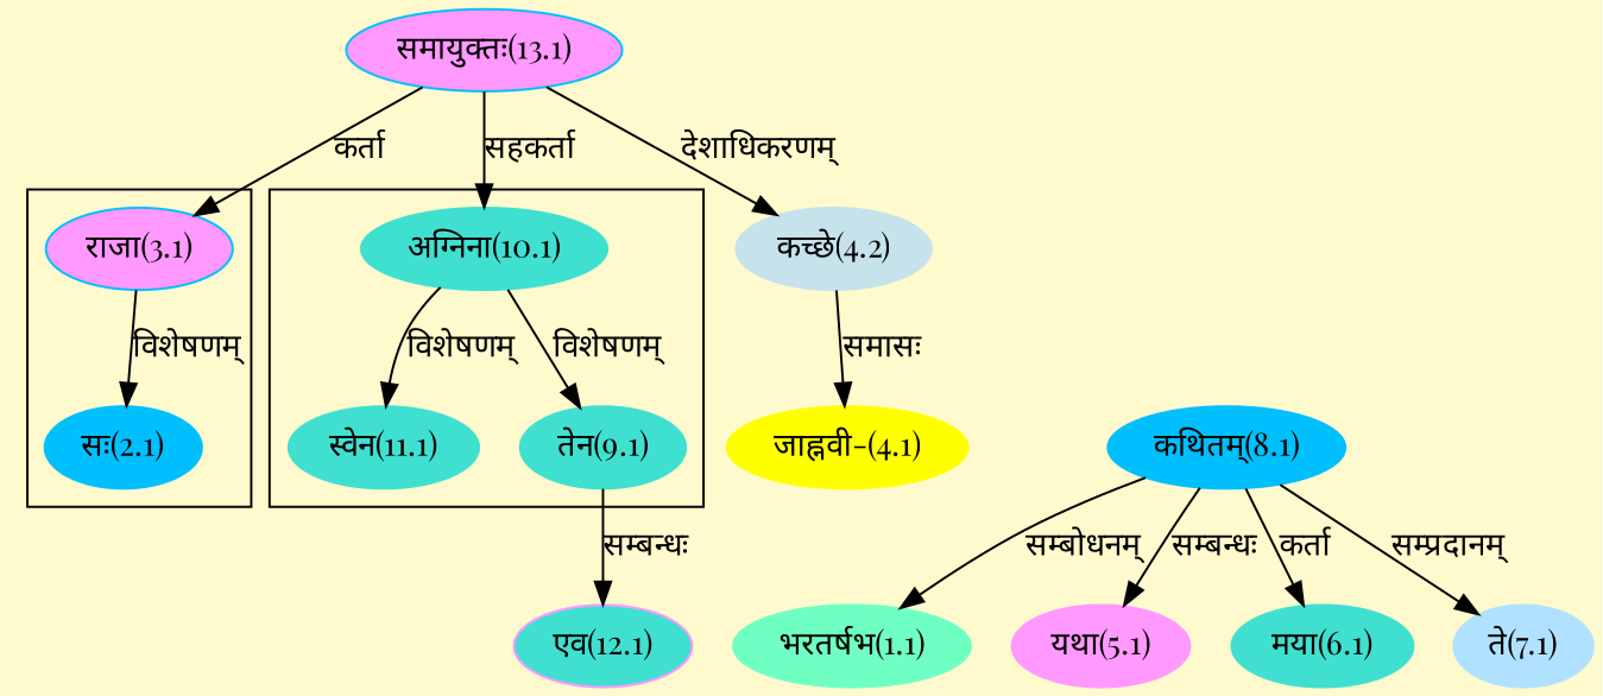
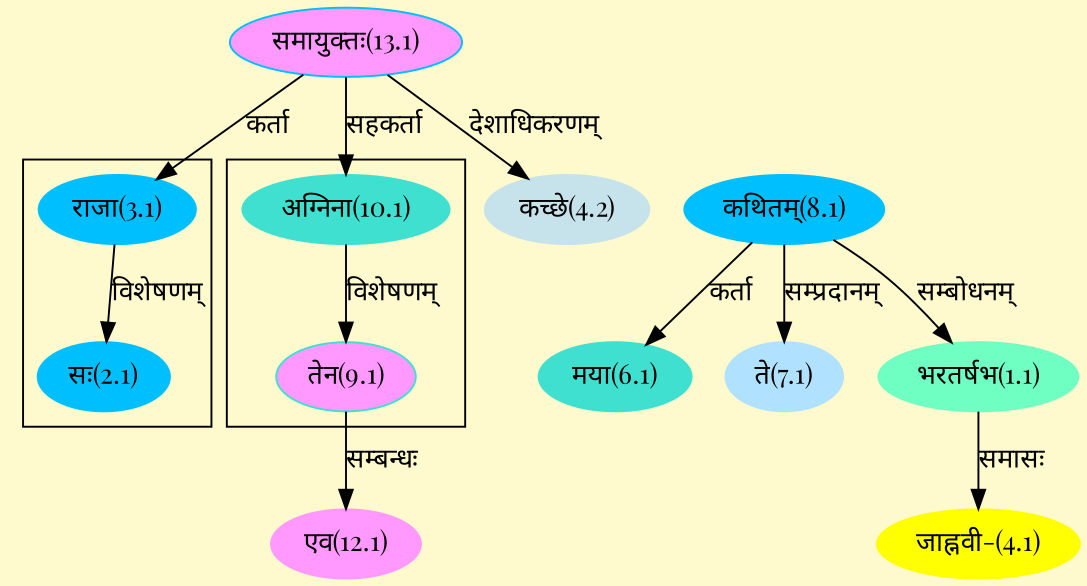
  digraph {
    bgcolor=lemonchiffon1
    compound=true
    fontname="Playfair Display"
    rankdir=BT
    node [color="#00BFFF" fontname="Playfair Display" style=filled]
    edge [dir=back fontname="Playfair Display"]
    n1 [label="सः(2.1)"]
-   n2 [label="राजा(3.1)" fillcolor="#FF99FF"]
-   n3 [color="#40E0D0" label="तेन(9.1)"]
+   n2 [label="राजा(3.1)"]
+   n3 [color="#40E0D0" label="तेन(9.1)" fillcolor="#FF99FF"]
    n4 [color="#40E0D0" label="अग्निना(10.1)"]
-   n5 [color="#40E0D0" label="स्वेन(11.1)"]
    n6 [fillcolor="#FF99FF" label="समायुक्तः(13.1)"]
    n7 [color="#6FFFC3" label="भरतर्षभ(1.1)"]
    n8 [label="कथितम्(8.1)"]
    n9 [color="#FFFF00" label="जाह्नवी-(4.1)"]
    n10 [color="#C6E2EB" label="कच्छे(4.2)"]
-   n11 [color="#FF99FF" label="यथा(5.1)"]
    n12 [color="#40E0D0" label="मया(6.1)"]
    n13 [color="#B0E2FF" label="ते(7.1)"]
-   n14 [color="#FF99FF" label="एव(12.1)" fillcolor="#40E0D0"]
+   n14 [color="#FF99FF" label="एव(12.1)"]
    subgraph cluster_1 {
      n1
      n2
    }
    subgraph cluster_2 {
      n3
      n4
-     n5
    }
    n1 -> n2 [label="विशेषणम्"]
    n2 -> n6 [label="कर्ता"]
    n3 -> n4 [label="विशेषणम्"]
    n4 -> n6 [label="सहकर्ता"]
-   n5 -> n4 [label="विशेषणम्"]
    n7 -> n8 [label="सम्बोधनम्"]
-   n9 -> n10 [label="समासः"]
+   n9 -> n7 [label="समासः"]
    n10 -> n6 [label="देशाधिकरणम्"]
-   n11 -> n8 [label="सम्बन्धः"]
    n12 -> n8 [label="कर्ता"]
    n13 -> n8 [label="सम्प्रदानम्"]
    n14 -> n3 [label="सम्बन्धः"]
  }
